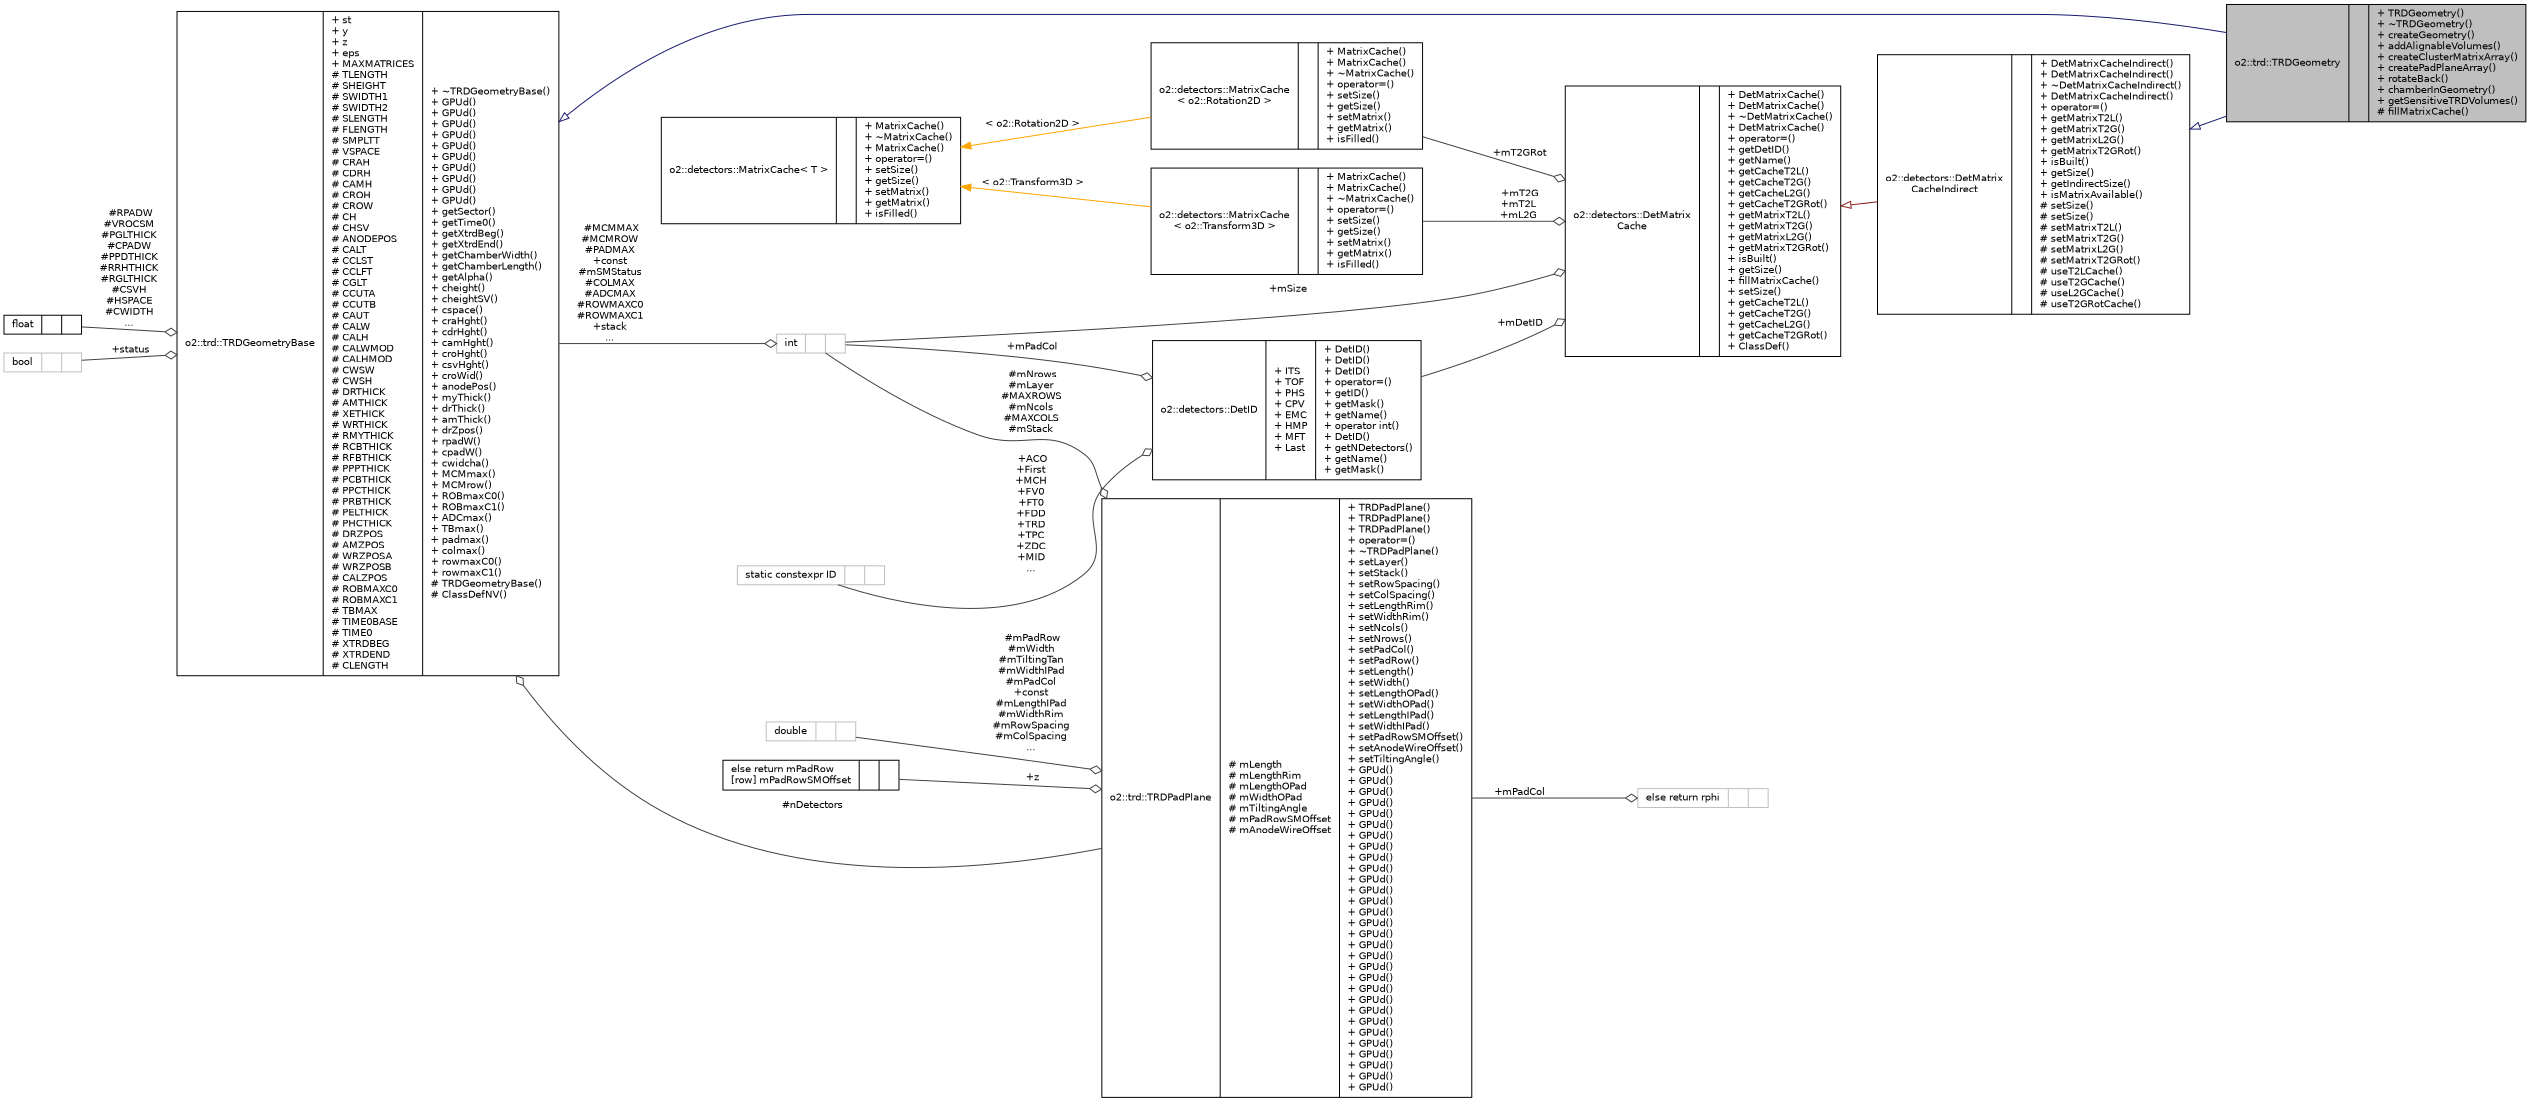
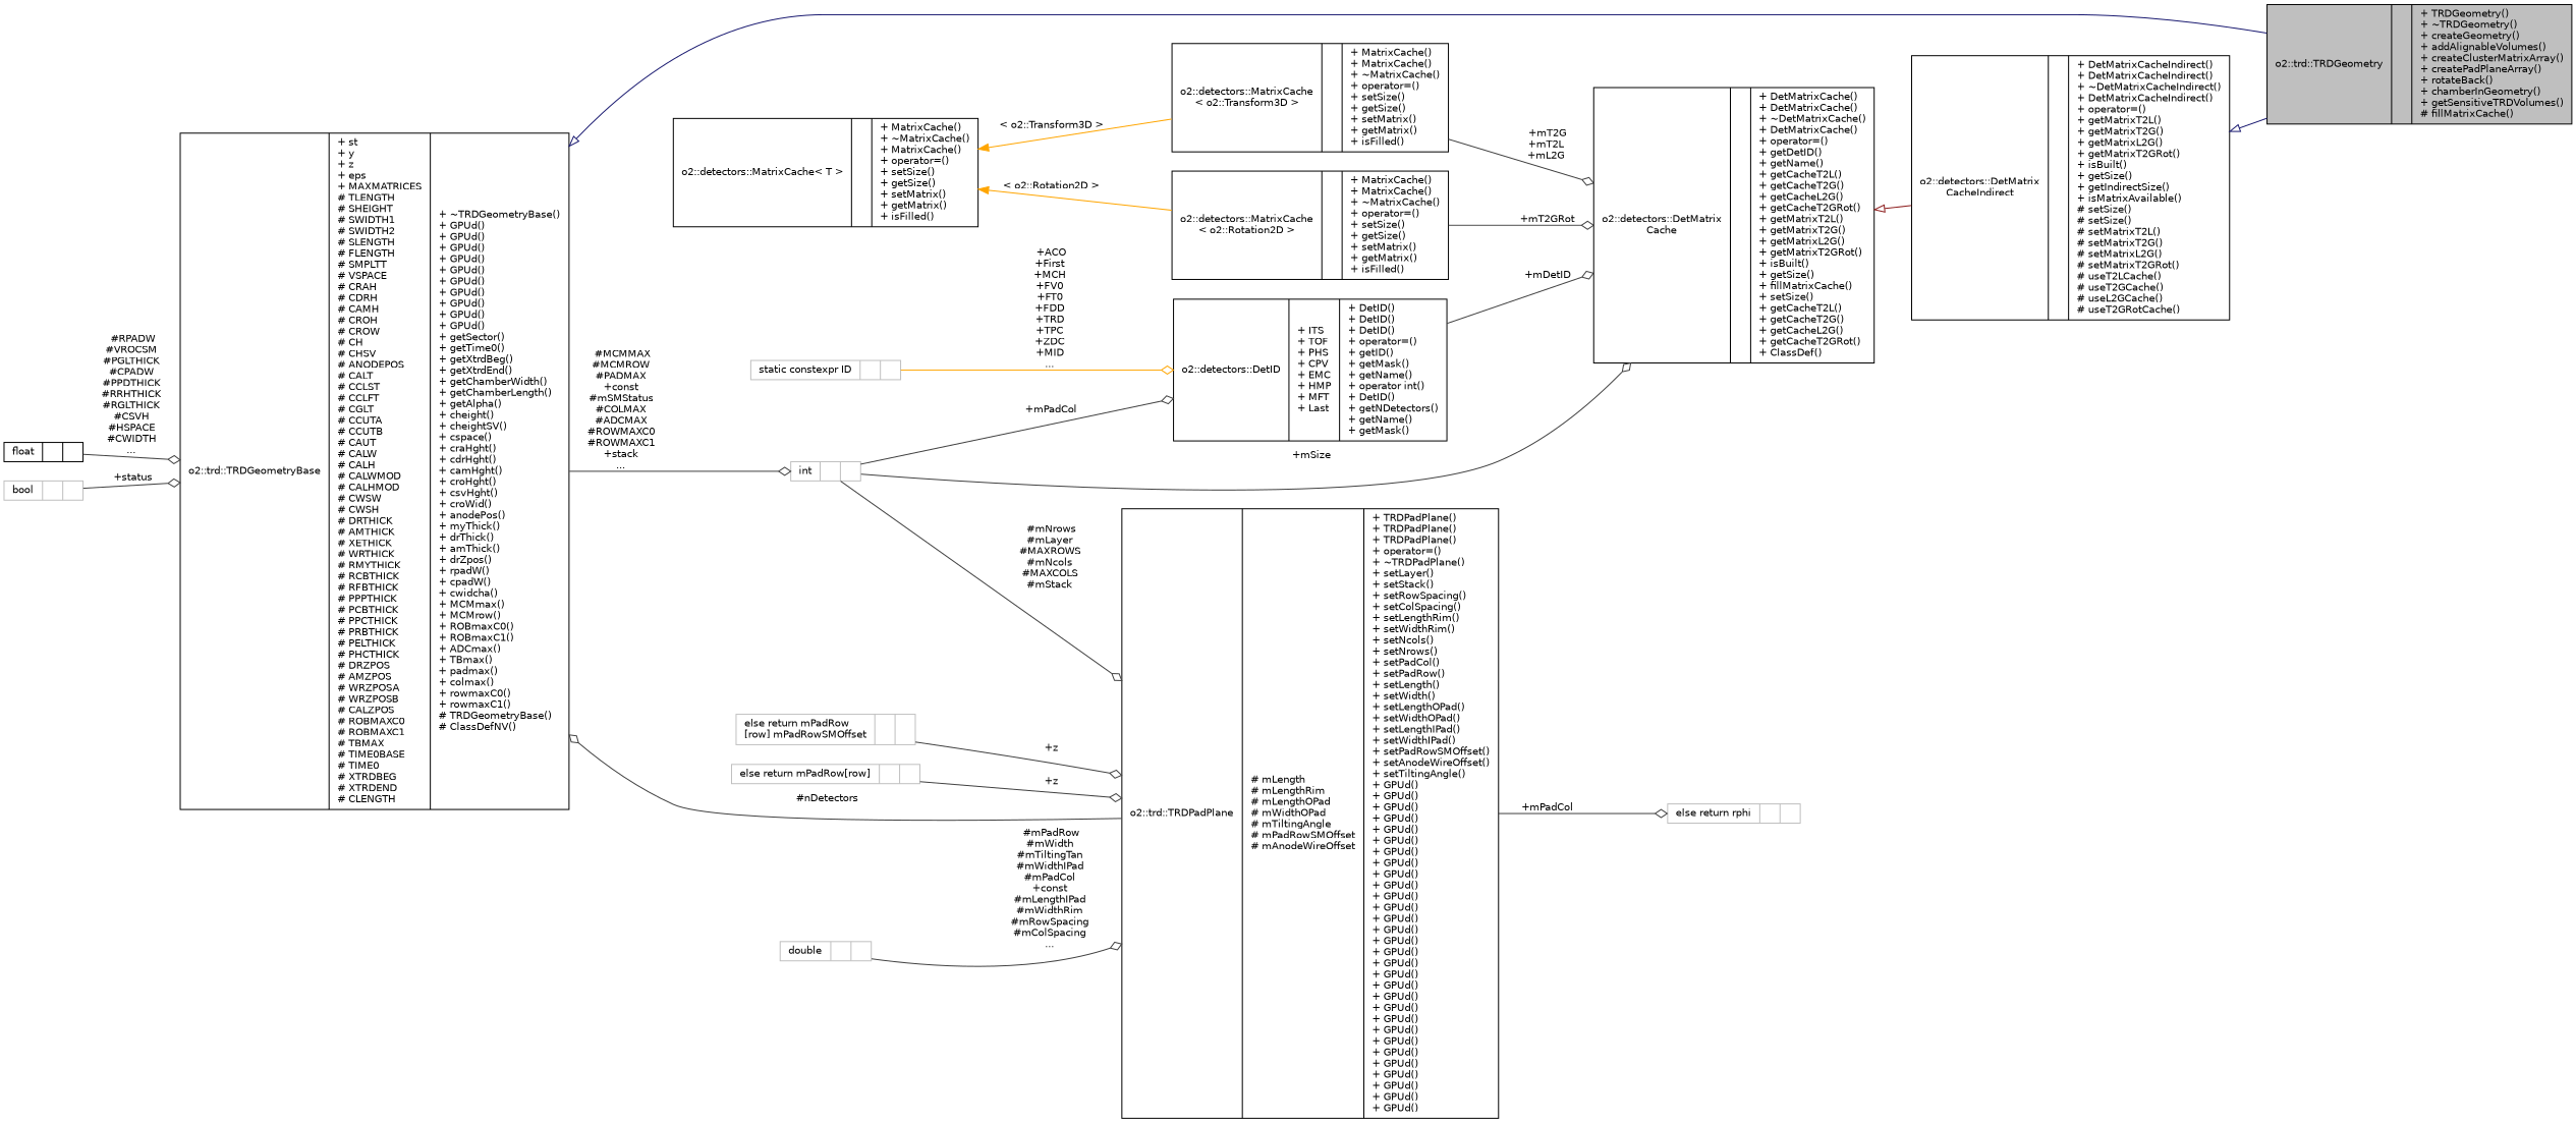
  digraph {
    rankdir=LR
    node [color=black fontname=Helvetica fontsize=10 shape=record]
    edge [color=grey25 fontname=Helvetica fontsize=10 labelfontname=Helvetica labelfontsize=10 style=solid arrowhead=odiamond]
    n1 [fillcolor=grey75 fontcolor=black height=0.2 label="{o2::trd::TRDGeometry\n||+ TRDGeometry()\l+ ~TRDGeometry()\l+ createGeometry()\l+ addAlignableVolumes()\l+ createClusterMatrixArray()\l+ createPadPlaneArray()\l+ rotateBack()\l+ chamberInGeometry()\l+ getSensitiveTRDVolumes()\l# fillMatrixCache()\l}" style=filled width=0.4]
    n2 [height=0.2 label="{o2::trd::TRDGeometryBase\n|+ st\l+ y\l+ z\l+ eps\l+ MAXMATRICES\l# TLENGTH\l# SHEIGHT\l# SWIDTH1\l# SWIDTH2\l# SLENGTH\l# FLENGTH\l# SMPLTT\l# VSPACE\l# CRAH\l# CDRH\l# CAMH\l# CROH\l# CROW\l# CH\l# CHSV\l# ANODEPOS\l# CALT\l# CCLST\l# CCLFT\l# CGLT\l# CCUTA\l# CCUTB\l# CAUT\l# CALW\l# CALH\l# CALWMOD\l# CALHMOD\l# CWSW\l# CWSH\l# DRTHICK\l# AMTHICK\l# XETHICK\l# WRTHICK\l# RMYTHICK\l# RCBTHICK\l# RFBTHICK\l# PPPTHICK\l# PCBTHICK\l# PPCTHICK\l# PRBTHICK\l# PELTHICK\l# PHCTHICK\l# DRZPOS\l# AMZPOS\l# WRZPOSA\l# WRZPOSB\l# CALZPOS\l# ROBMAXC0\l# ROBMAXC1\l# TBMAX\l# TIME0BASE\l# TIME0\l# XTRDBEG\l# XTRDEND\l# CLENGTH\l|+ ~TRDGeometryBase()\l+ GPUd()\l+ GPUd()\l+ GPUd()\l+ GPUd()\l+ GPUd()\l+ GPUd()\l+ GPUd()\l+ GPUd()\l+ GPUd()\l+ GPUd()\l+ getSector()\l+ getTime0()\l+ getXtrdBeg()\l+ getXtrdEnd()\l+ getChamberWidth()\l+ getChamberLength()\l+ getAlpha()\l+ cheight()\l+ cheightSV()\l+ cspace()\l+ craHght()\l+ cdrHght()\l+ camHght()\l+ croHght()\l+ csvHght()\l+ croWid()\l+ anodePos()\l+ myThick()\l+ drThick()\l+ amThick()\l+ drZpos()\l+ rpadW()\l+ cpadW()\l+ cwidcha()\l+ MCMmax()\l+ MCMrow()\l+ ROBmaxC0()\l+ ROBmaxC1()\l+ ADCmax()\l+ TBmax()\l+ padmax()\l+ colmax()\l+ rowmaxC0()\l+ rowmaxC1()\l# TRDGeometryBase()\l# ClassDefNV()\l}" width=0.4]
    n3 [color=grey75 height=0.2 label="{int\n||}" width=0.4]
    n4 [height=0.2 label="{float\n||}" width=0.4]
    n5 [height=0.2 label="{o2::trd::TRDPadPlane\n|# mLength\l# mLengthRim\l# mLengthOPad\l# mWidthOPad\l# mTiltingAngle\l# mPadRowSMOffset\l# mAnodeWireOffset\l|+ TRDPadPlane()\l+ TRDPadPlane()\l+ TRDPadPlane()\l+ operator=()\l+ ~TRDPadPlane()\l+ setLayer()\l+ setStack()\l+ setRowSpacing()\l+ setColSpacing()\l+ setLengthRim()\l+ setWidthRim()\l+ setNcols()\l+ setNrows()\l+ setPadCol()\l+ setPadRow()\l+ setLength()\l+ setWidth()\l+ setLengthOPad()\l+ setWidthOPad()\l+ setLengthIPad()\l+ setWidthIPad()\l+ setPadRowSMOffset()\l+ setAnodeWireOffset()\l+ setTiltingAngle()\l+ GPUd()\l+ GPUd()\l+ GPUd()\l+ GPUd()\l+ GPUd()\l+ GPUd()\l+ GPUd()\l+ GPUd()\l+ GPUd()\l+ GPUd()\l+ GPUd()\l+ GPUd()\l+ GPUd()\l+ GPUd()\l+ GPUd()\l+ GPUd()\l+ GPUd()\l+ GPUd()\l+ GPUd()\l+ GPUd()\l+ GPUd()\l+ GPUd()\l+ GPUd()\l+ GPUd()\l+ GPUd()\l+ GPUd()\l+ GPUd()\l+ GPUd()\l+ GPUd()\l+ GPUd()\l}" width=0.4]
    n6 [color=grey75 height=0.2 label="{else return rphi\n||}" width=0.4]
    n7 [color=grey75 height=0.2 label="{double\n||}" width=0.4]
    n8 [height=0.2 label="{o2::detectors::DetMatrix\lCache\n||+ DetMatrixCache()\l+ DetMatrixCache()\l+ ~DetMatrixCache()\l+ DetMatrixCache()\l+ operator=()\l+ getDetID()\l+ getName()\l+ getCacheT2L()\l+ getCacheT2G()\l+ getCacheL2G()\l+ getCacheT2GRot()\l+ getMatrixT2L()\l+ getMatrixT2G()\l+ getMatrixL2G()\l+ getMatrixT2GRot()\l+ isBuilt()\l+ getSize()\l+ fillMatrixCache()\l+ setSize()\l+ getCacheT2L()\l+ getCacheT2G()\l+ getCacheL2G()\l+ getCacheT2GRot()\l+ ClassDef()\l}" width=0.4]
    n9 [height=0.2 label="{o2::detectors::DetID\n|+ ITS\l+ TOF\l+ PHS\l+ CPV\l+ EMC\l+ HMP\l+ MFT\l+ Last\l|+ DetID()\l+ DetID()\l+ DetID()\l+ operator=()\l+ getID()\l+ getMask()\l+ getName()\l+ operator int()\l+ DetID()\l+ getNDetectors()\l+ getName()\l+ getMask()\l}" width=0.4]
    n10 [height=0.2 label="{o2::detectors::DetMatrix\lCacheIndirect\n||+ DetMatrixCacheIndirect()\l+ DetMatrixCacheIndirect()\l+ ~DetMatrixCacheIndirect()\l+ DetMatrixCacheIndirect()\l+ operator=()\l+ getMatrixT2L()\l+ getMatrixT2G()\l+ getMatrixL2G()\l+ getMatrixT2GRot()\l+ isBuilt()\l+ getSize()\l+ getIndirectSize()\l+ isMatrixAvailable()\l# setSize()\l# setSize()\l# setMatrixT2L()\l# setMatrixT2G()\l# setMatrixL2G()\l# setMatrixT2GRot()\l# useT2LCache()\l# useT2GCache()\l# useL2GCache()\l# useT2GRotCache()\l}" width=0.4]
-   n11 [height=0.2 label="{else return mPadRow\l[row] mPadRowSMOffset\n||}" width=0.4]
+   n11 [color=grey75 height=0.2 label="{else return mPadRow\l[row] mPadRowSMOffset\n||}" width=0.4]
+   n12 [color=grey75 height=0.2 label="{else return mPadRow[row]\n||}" width=0.4]
    n13 [color=grey75 height=0.2 label="{bool\n||}" width=0.4]
    n14 [color=grey75 height=0.2 label="{static constexpr ID\n||}" width=0.4]
    n15 [height=0.2 label="{o2::detectors::MatrixCache\l\< o2::Transform3D \>\n||+ MatrixCache()\l+ MatrixCache()\l+ ~MatrixCache()\l+ operator=()\l+ setSize()\l+ getSize()\l+ setMatrix()\l+ getMatrix()\l+ isFilled()\l}" width=0.4]
    n16 [height=0.2 label="{o2::detectors::MatrixCache\< T \>\n||+ MatrixCache()\l+ ~MatrixCache()\l+ MatrixCache()\l+ operator=()\l+ setSize()\l+ getSize()\l+ setMatrix()\l+ getMatrix()\l+ isFilled()\l}" width=0.4]
    n17 [height=0.2 label="{o2::detectors::MatrixCache\l\< o2::Rotation2D \>\n||+ MatrixCache()\l+ MatrixCache()\l+ ~MatrixCache()\l+ operator=()\l+ setSize()\l+ getSize()\l+ setMatrix()\l+ getMatrix()\l+ isFilled()\l}" width=0.4]
    n2 -> n1 [arrowtail=onormal color=midnightblue dir=back arrowhead=""]
    n2 -> n3 [label=" #MCMMAX\n#MCMROW\n#PADMAX\n+const\n#mSMStatus\n#COLMAX\n#ADCMAX\n#ROWMAXC0\n#ROWMAXC1\n+stack\n..."]
    n3 -> n5 [label=" #mNrows\n#mLayer\n#MAXROWS\n#mNcols\n#MAXCOLS\n#mStack"]
    n3 -> n8 [label=" +mSize"]
    n3 -> n9 [label=" +mPadCol"]
    n4 -> n2 [label=" #RPADW\n#VROCSM\n#PGLTHICK\n#CPADW\n#PPDTHICK\n#RRHTHICK\n#RGLTHICK\n#CSVH\n#HSPACE\n#CWIDTH\n..."]
    n5 -> n2 [label=" #nDetectors"]
    n5 -> n6 [label=" +mPadCol"]
    n7 -> n5 [label=" #mPadRow\n#mWidth\n#mTiltingTan\n#mWidthIPad\n#mPadCol\n+const\n#mLengthIPad\n#mWidthRim\n#mRowSpacing\n#mColSpacing\n..."]
    n8 -> n10 [arrowtail=onormal color=firebrick4 dir=back arrowhead=""]
    n9 -> n8 [label=" +mDetID"]
    n10 -> n1 [arrowtail=onormal color=midnightblue dir=back arrowhead=""]
    n11 -> n5 [label=" +z"]
+   n12 -> n5 [label=" +z"]
    n13 -> n2 [label=" +status"]
-   n14 -> n9 [label=" +ACO\n+First\n+MCH\n+FV0\n+FT0\n+FDD\n+TRD\n+TPC\n+ZDC\n+MID\n..."]
+   n14 -> n9 [color=orange label=" +ACO\n+First\n+MCH\n+FV0\n+FT0\n+FDD\n+TRD\n+TPC\n+ZDC\n+MID\n..."]
    n15 -> n8 [label=" +mT2G\n+mT2L\n+mL2G"]
    n16 -> n15 [color=orange dir=back label=" \< o2::Transform3D \>" arrowhead=""]
    n16 -> n17 [color=orange dir=back label=" \< o2::Rotation2D \>" arrowhead=""]
    n17 -> n8 [label=" +mT2GRot"]
  }
